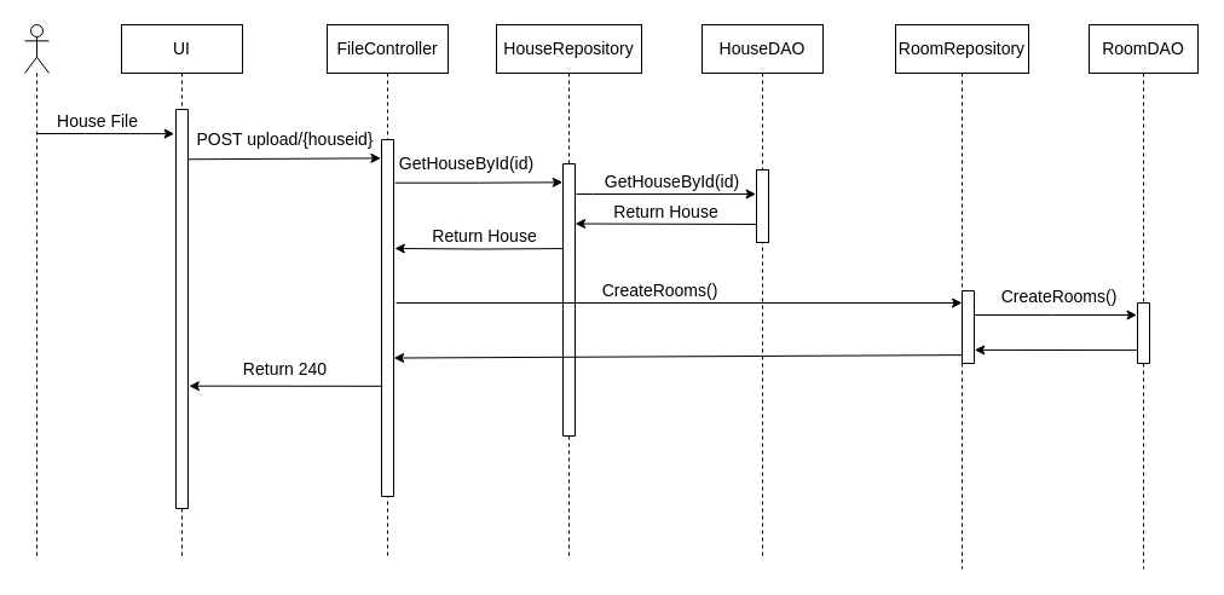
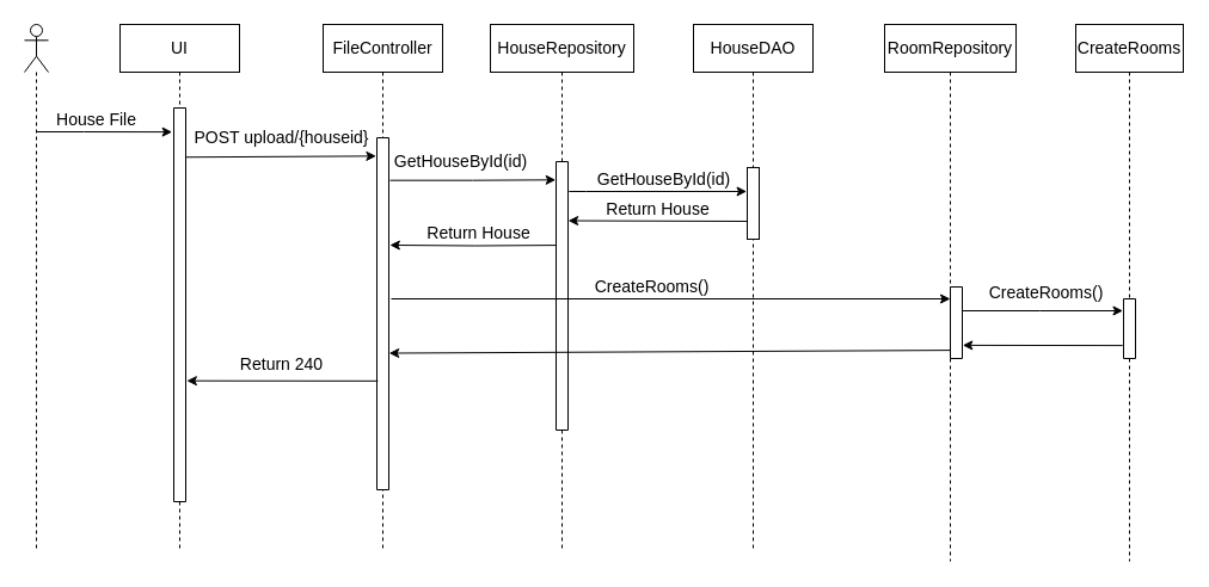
  <mxCell id="0" />
  <mxCell id="1" parent="0" />
  <mxCell id="2" style="edgeStyle=orthogonalEdgeStyle;rounded=0;orthogonalLoop=1;jettySize=auto;html=1;fontSize=14;entryX=-0.139;entryY=0.061;entryDx=0;entryDy=0;entryPerimeter=0;" parent="1" source="3" edge="1" target="5"><mxGeometry relative="1" as="geometry"><mxPoint x="140" y="110" as="targetPoint" /><Array as="points"><mxPoint x="70" y="110" /><mxPoint x="70" y="110" /></Array></mxGeometry></mxCell>
  <mxCell id="3" value="" style="shape=umlLifeline;participant=umlActor;perimeter=lifelinePerimeter;whiteSpace=wrap;html=1;container=1;collapsible=0;recursiveResize=0;verticalAlign=top;spacingTop=36;outlineConnect=0;fontSize=14;" parent="1" vertex="1"><mxGeometry x="20" y="20" width="20" height="440" as="geometry" /></mxCell>
  <mxCell id="4" value="UI" style="shape=umlLifeline;perimeter=lifelinePerimeter;whiteSpace=wrap;html=1;container=1;collapsible=0;recursiveResize=0;outlineConnect=0;fontSize=14;" parent="1" vertex="1"><mxGeometry x="100" y="20" width="100" height="440" as="geometry" /></mxCell>
  <mxCell id="5" value="" style="verticalLabelPosition=bottom;verticalAlign=top;html=1;shape=mxgraph.basic.rect;fillColor2=none;strokeWidth=1;size=20;indent=5;fontSize=14;" parent="4" vertex="1"><mxGeometry x="45" y="70" width="10" height="330" as="geometry" /></mxCell>
  <mxCell id="6" style="edgeStyle=orthogonalEdgeStyle;rounded=0;orthogonalLoop=1;jettySize=auto;html=1;entryX=-0.029;entryY=0.068;entryDx=0;entryDy=0;entryPerimeter=0;exitX=1.106;exitY=0.121;exitDx=0;exitDy=0;exitPerimeter=0;fontSize=14;" parent="1" source="8" target="11" edge="1"><mxGeometry relative="1" as="geometry"><Array as="points" /></mxGeometry></mxCell>
  <mxCell id="7" value="FileController" style="shape=umlLifeline;perimeter=lifelinePerimeter;whiteSpace=wrap;html=1;container=1;collapsible=0;recursiveResize=0;outlineConnect=0;fontSize=14;" parent="1" vertex="1"><mxGeometry x="270" y="20" width="100" height="440" as="geometry" /></mxCell>
  <mxCell id="8" value="" style="verticalLabelPosition=bottom;verticalAlign=top;html=1;shape=mxgraph.basic.rect;fillColor2=none;strokeWidth=1;size=20;indent=5;fontSize=14;" parent="7" vertex="1"><mxGeometry x="45" y="95" width="10" height="295" as="geometry" /></mxCell>
  <mxCell id="9" style="edgeStyle=orthogonalEdgeStyle;rounded=0;orthogonalLoop=1;jettySize=auto;html=1;fontSize=14;entryX=1.086;entryY=0.305;entryDx=0;entryDy=0;entryPerimeter=0;" parent="1" edge="1" target="8"><mxGeometry relative="1" as="geometry"><mxPoint x="330" y="205" as="targetPoint" /><Array as="points" /><mxPoint x="469.5" y="205.048" as="sourcePoint" /></mxGeometry></mxCell>
  <mxCell id="10" value="HouseRepository" style="shape=umlLifeline;perimeter=lifelinePerimeter;whiteSpace=wrap;html=1;container=1;collapsible=0;recursiveResize=0;outlineConnect=0;fontSize=14;" parent="1" vertex="1"><mxGeometry x="410" y="20" width="120" height="440" as="geometry" /></mxCell>
  <mxCell id="11" value="" style="verticalLabelPosition=bottom;verticalAlign=top;html=1;shape=mxgraph.basic.rect;fillColor2=none;strokeWidth=1;size=20;indent=5;fontSize=14;" parent="10" vertex="1"><mxGeometry x="55" y="115" width="10" height="225" as="geometry" /></mxCell>
  <mxCell id="12" value="RoomRepository" style="shape=umlLifeline;perimeter=lifelinePerimeter;whiteSpace=wrap;html=1;container=1;collapsible=0;recursiveResize=0;outlineConnect=0;fontSize=14;" parent="1" vertex="1"><mxGeometry x="740" y="20" width="110" height="450" as="geometry" /></mxCell>
  <mxCell id="13" value="HouseDAO" style="shape=umlLifeline;perimeter=lifelinePerimeter;whiteSpace=wrap;html=1;container=1;collapsible=0;recursiveResize=0;outlineConnect=0;fontSize=14;" parent="1" vertex="1"><mxGeometry x="580" y="20" width="100" height="440" as="geometry" /></mxCell>
  <mxCell id="14" value="" style="rounded=0;whiteSpace=wrap;html=1;fontSize=14;" parent="13" vertex="1"><mxGeometry x="45" y="120" width="10" height="60" as="geometry" /></mxCell>
- <mxCell id="15" value="RoomDAO" style="shape=umlLifeline;perimeter=lifelinePerimeter;whiteSpace=wrap;html=1;container=1;collapsible=0;recursiveResize=0;outlineConnect=0;fontSize=14;" parent="1" vertex="1"><mxGeometry x="900" y="20" width="90" height="450" as="geometry" /></mxCell>
+ <mxCell id="15" value="CreateRooms" style="shape=umlLifeline;perimeter=lifelinePerimeter;whiteSpace=wrap;html=1;container=1;collapsible=0;recursiveResize=0;outlineConnect=0;fontSize=14;" parent="1" vertex="1"><mxGeometry x="900" y="20" width="90" height="450" as="geometry" /></mxCell>
  <mxCell id="16" value="" style="verticalLabelPosition=bottom;verticalAlign=top;html=1;shape=mxgraph.basic.rect;fillColor2=none;strokeWidth=1;size=20;indent=5;fontSize=14;" parent="15" vertex="1"><mxGeometry x="40" y="230" width="10" height="50" as="geometry" /></mxCell>
  <mxCell id="17" value="House File" style="text;html=1;align=center;verticalAlign=middle;resizable=0;points=[];autosize=1;strokeColor=none;fillColor=none;fontSize=14;" parent="1" vertex="1"><mxGeometry x="35" y="85" width="90" height="30" as="geometry" /></mxCell>
  <mxCell id="18" value="POST upload/{houseid}" style="text;html=1;align=center;verticalAlign=middle;resizable=0;points=[];autosize=1;strokeColor=none;fillColor=none;fontSize=14;" parent="1" vertex="1"><mxGeometry x="150" y="100" width="170" height="30" as="geometry" /></mxCell>
  <mxCell id="19" value="Return House" style="text;html=1;align=center;verticalAlign=middle;resizable=0;points=[];autosize=1;strokeColor=none;fillColor=none;fontSize=14;" parent="1" vertex="1"><mxGeometry x="345" y="180" width="110" height="30" as="geometry" /></mxCell>
  <mxCell id="20" value="" style="endArrow=classic;html=1;rounded=0;exitX=1.087;exitY=0.111;exitDx=0;exitDy=0;exitPerimeter=0;fontSize=14;entryX=-0.043;entryY=0.333;entryDx=0;entryDy=0;entryPerimeter=0;" parent="1" source="11" target="14" edge="1"><mxGeometry width="50" height="50" relative="1" as="geometry"><mxPoint x="610" y="360" as="sourcePoint" /><mxPoint x="620" y="160" as="targetPoint" /><Array as="points"><mxPoint x="490" y="160" /></Array></mxGeometry></mxCell>
  <mxCell id="21" value="GetHouseById(id)" style="text;html=1;align=center;verticalAlign=middle;resizable=0;points=[];autosize=1;strokeColor=none;fillColor=none;fontSize=14;" parent="1" vertex="1"><mxGeometry x="490" y="135" width="130" height="30" as="geometry" /></mxCell>
  <mxCell id="22" value="" style="endArrow=classic;html=1;rounded=0;exitX=0;exitY=0.75;exitDx=0;exitDy=0;entryX=1.015;entryY=0.22;entryDx=0;entryDy=0;entryPerimeter=0;fontSize=14;" parent="1" source="14" target="11" edge="1"><mxGeometry width="50" height="50" relative="1" as="geometry"><mxPoint x="530" y="270" as="sourcePoint" /><mxPoint x="580" y="220" as="targetPoint" /></mxGeometry></mxCell>
  <mxCell id="23" value="Return House" style="text;html=1;align=center;verticalAlign=middle;resizable=0;points=[];autosize=1;strokeColor=none;fillColor=none;fontSize=14;" parent="1" vertex="1"><mxGeometry x="495" y="160" width="110" height="30" as="geometry" /></mxCell>
  <mxCell id="24" value="" style="endArrow=classic;html=1;rounded=0;exitX=1.055;exitY=0.125;exitDx=0;exitDy=0;exitPerimeter=0;fontSize=14;entryX=-0.061;entryY=0.052;entryDx=0;entryDy=0;entryPerimeter=0;" parent="1" source="5" target="8" edge="1"><mxGeometry width="50" height="50" relative="1" as="geometry"><mxPoint x="240" y="160" as="sourcePoint" /><mxPoint x="310" y="130" as="targetPoint" /></mxGeometry></mxCell>
  <mxCell id="25" style="edgeStyle=orthogonalEdgeStyle;rounded=0;orthogonalLoop=1;jettySize=auto;html=1;fontSize=14;" parent="1" target="27" edge="1"><mxGeometry relative="1" as="geometry"><Array as="points"><mxPoint x="327" y="250" /></Array><mxPoint x="327" y="250" as="sourcePoint" /></mxGeometry></mxCell>
  <mxCell id="26" style="edgeStyle=orthogonalEdgeStyle;rounded=0;orthogonalLoop=1;jettySize=auto;html=1;fontSize=14;" parent="1" edge="1"><mxGeometry relative="1" as="geometry"><Array as="points"><mxPoint x="870" y="260" /><mxPoint x="870" y="260" /></Array><mxPoint x="798.833" y="260" as="sourcePoint" /><mxPoint x="939.5" y="260" as="targetPoint" /></mxGeometry></mxCell>
  <mxCell id="27" value="" style="verticalLabelPosition=bottom;verticalAlign=top;html=1;shape=mxgraph.basic.rect;fillColor2=none;strokeWidth=1;size=30;indent=5;fontSize=14;" parent="1" vertex="1"><mxGeometry x="795" y="240" width="10" height="60" as="geometry" /></mxCell>
  <mxCell id="28" value="CreateRooms()" style="text;html=1;align=center;verticalAlign=middle;resizable=0;points=[];autosize=1;strokeColor=none;fillColor=none;fontSize=14;" parent="1" vertex="1"><mxGeometry x="485" y="225" width="120" height="30" as="geometry" /></mxCell>
  <mxCell id="29" value="CreateRooms()" style="text;html=1;align=center;verticalAlign=middle;resizable=0;points=[];autosize=1;strokeColor=none;fillColor=none;fontSize=14;" parent="1" vertex="1"><mxGeometry x="815" y="230" width="120" height="30" as="geometry" /></mxCell>
  <mxCell id="30" value="" style="endArrow=classic;html=1;rounded=0;exitX=0.082;exitY=0.691;exitDx=0;exitDy=0;exitPerimeter=0;fontSize=14;entryX=1.089;entryY=0.693;entryDx=0;entryDy=0;entryPerimeter=0;" parent="1" source="8" edge="1" target="5"><mxGeometry width="50" height="50" relative="1" as="geometry"><mxPoint x="290" y="330" as="sourcePoint" /><mxPoint x="160" y="319" as="targetPoint" /></mxGeometry></mxCell>
  <mxCell id="31" value="Return 240" style="text;html=1;align=center;verticalAlign=middle;resizable=0;points=[];autosize=1;strokeColor=none;fillColor=none;fontSize=14;" parent="1" vertex="1"><mxGeometry x="190" y="290" width="90" height="30" as="geometry" /></mxCell>
  <mxCell id="32" value="" style="endArrow=classic;html=1;rounded=0;exitX=-0.072;exitY=0.782;exitDx=0;exitDy=0;exitPerimeter=0;fontSize=14;entryX=1.03;entryY=0.815;entryDx=0;entryDy=0;entryPerimeter=0;" parent="1" source="16" edge="1" target="27"><mxGeometry width="50" height="50" relative="1" as="geometry"><mxPoint x="630" y="390" as="sourcePoint" /><mxPoint x="810" y="289" as="targetPoint" /><Array as="points" /></mxGeometry></mxCell>
  <mxCell id="33" value="" style="endArrow=classic;html=1;rounded=0;exitX=-0.026;exitY=0.885;exitDx=0;exitDy=0;exitPerimeter=0;entryX=1.021;entryY=0.612;entryDx=0;entryDy=0;entryPerimeter=0;fontSize=14;" parent="1" source="27" target="8" edge="1"><mxGeometry width="50" height="50" relative="1" as="geometry"><mxPoint x="630" y="390" as="sourcePoint" /><mxPoint x="680" y="340" as="targetPoint" /></mxGeometry></mxCell>
  <mxCell id="34" value="GetHouseById(id)" style="text;html=1;align=center;verticalAlign=middle;resizable=0;points=[];autosize=1;strokeColor=none;fillColor=none;fontSize=14;" parent="1" vertex="1"><mxGeometry x="320" y="120" width="130" height="30" as="geometry" /></mxCell>
